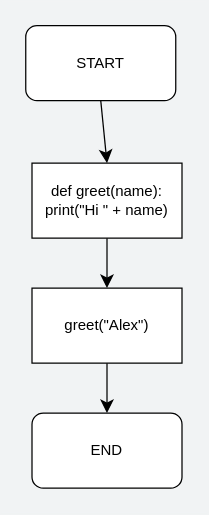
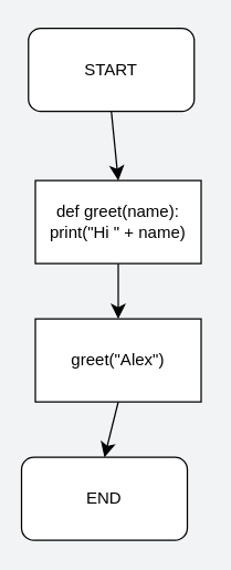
  <mxCell id="0" />
  <mxCell id="1" parent="0" />
  <mxCell id="2" style="edgeStyle=none;curved=1;rounded=0;orthogonalLoop=1;jettySize=auto;html=1;exitX=0.5;exitY=1;exitDx=0;exitDy=0;entryX=0.5;entryY=0;entryDx=0;entryDy=0;fontSize=12;startSize=8;endSize=8;" edge="1" parent="1" source="3" target="5"><mxGeometry relative="1" as="geometry" /></mxCell>
  <mxCell id="3" value="START" style="rounded=1;whiteSpace=wrap;html=1;" vertex="1" parent="1"><mxGeometry x="20" y="20" width="120" height="60" as="geometry" /></mxCell>
  <mxCell id="4" style="edgeStyle=none;curved=1;rounded=0;orthogonalLoop=1;jettySize=auto;html=1;exitX=0.5;exitY=1;exitDx=0;exitDy=0;entryX=0.5;entryY=0;entryDx=0;entryDy=0;fontSize=12;startSize=8;endSize=8;" edge="1" parent="1" source="5" target="7"><mxGeometry relative="1" as="geometry" /></mxCell>
  <mxCell id="5" value="def greet(name): print(&quot;Hi &quot; + name)" style="rounded=0;whiteSpace=wrap;html=1;" vertex="1" parent="1"><mxGeometry x="25" y="130" width="120" height="60" as="geometry" /></mxCell>
  <mxCell id="6" style="edgeStyle=none;curved=1;rounded=0;orthogonalLoop=1;jettySize=auto;html=1;exitX=0.5;exitY=1;exitDx=0;exitDy=0;entryX=0.5;entryY=0;entryDx=0;entryDy=0;fontSize=12;startSize=8;endSize=8;" edge="1" parent="1" source="7" target="8"><mxGeometry relative="1" as="geometry" /></mxCell>
  <mxCell id="7" value="greet(&quot;Alex&quot;)" style="rounded=0;whiteSpace=wrap;html=1;" vertex="1" parent="1"><mxGeometry x="25" y="230" width="120" height="60" as="geometry" /></mxCell>
- <mxCell id="8" value="END" style="rounded=1;whiteSpace=wrap;html=1;" vertex="1" parent="1"><mxGeometry x="25" y="330" width="120" height="60" as="geometry" /></mxCell>
+ <mxCell id="8" value="END" style="rounded=1;whiteSpace=wrap;html=1;" vertex="1" parent="1"><mxGeometry x="15" y="330" width="120" height="60" as="geometry" /></mxCell>
